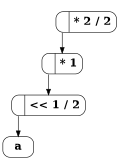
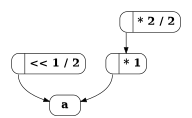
  digraph {
    compound=true
    nodesep=0.5
    ranksep=0.5
    node [fillcolor=white fontname="Times-Bold" fontsize=20 shape=record style="rounded, filled"]
    edge [tailport=30]
    n1 [label="<30> | \<\< \1 \/ \2 "]
    n2 [label="<30> | * \2 \/ \2 "]
    n3 [label="<30> | * \1"]
    a
    subgraph cluster_1 {
      color=white
      fillcolor=white
      style="rounded, filled"
      n1
    }
    subgraph cluster_2 {
      color=white
      fillcolor=white
      style="rounded, filled"
      n2
    }
    subgraph cluster_3 {
      color=white
      fillcolor=white
      style="rounded, filled"
      n3
    }
    n1 -> a
    n2 -> n3
-   n3 -> n1
+   n3 -> a
  }
